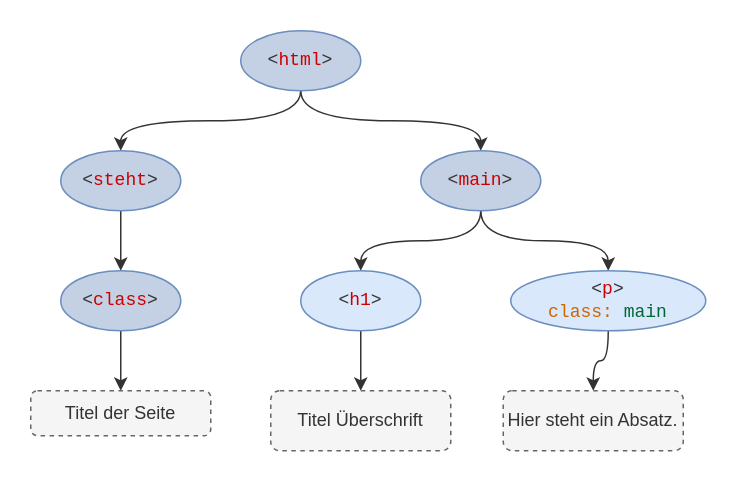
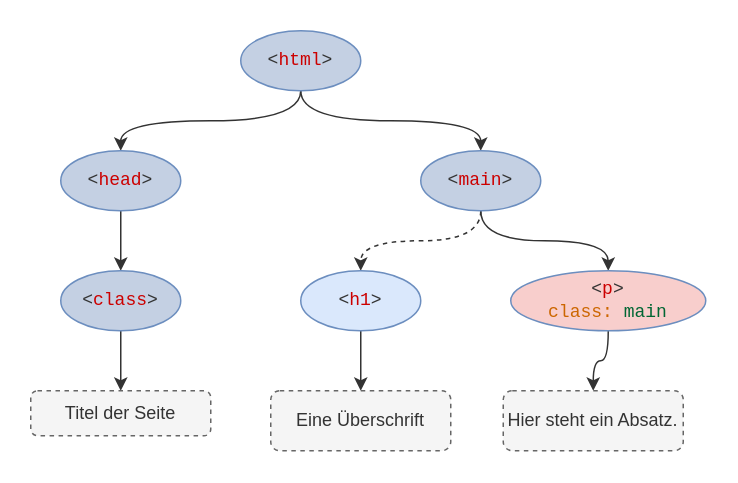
  <mxCell id="0" />
  <mxCell id="1" parent="0" />
  <mxCell id="2" value="" style="rounded=0;orthogonalLoop=1;jettySize=auto;html=1;exitX=0.5;exitY=1;exitDx=0;exitDy=0;edgeStyle=orthogonalEdgeStyle;curved=1;fillColor=#dae8fc;strokeColor=#333333;fontFamily=Courier New;fontStyle=0" parent="1" source="4" target="6" edge="1"><mxGeometry relative="1" as="geometry" /></mxCell>
  <mxCell id="3" value="" style="edgeStyle=orthogonalEdgeStyle;rounded=0;orthogonalLoop=1;jettySize=auto;html=1;exitX=0.5;exitY=1;exitDx=0;exitDy=0;curved=1;fillColor=#dae8fc;strokeColor=#333333;fontFamily=Courier New;fontStyle=0" parent="1" source="4" target="9" edge="1"><mxGeometry relative="1" as="geometry" /></mxCell>
  <mxCell id="4" value="&lt;span&gt;&lt;font color=&quot;#333333&quot;&gt;&amp;lt;&lt;/font&gt;&lt;font color=&quot;#cc0000&quot;&gt;html&lt;/font&gt;&lt;font color=&quot;#333333&quot;&gt;&amp;gt;&lt;/font&gt;&lt;/span&gt;" style="ellipse;whiteSpace=wrap;html=1;fillColor=#C4D0E3;strokeColor=#6c8ebf;fontFamily=Courier New;fontStyle=0" parent="1" vertex="1"><mxGeometry x="160" y="20" width="80" height="40" as="geometry" /></mxCell>
  <mxCell id="5" value="" style="edgeStyle=orthogonalEdgeStyle;rounded=0;orthogonalLoop=1;jettySize=auto;html=1;curved=1;fillColor=#dae8fc;strokeColor=#333333;fontFamily=Courier New;fontStyle=0" parent="1" source="6" target="11" edge="1"><mxGeometry relative="1" as="geometry" /></mxCell>
- <mxCell id="6" value="&lt;span&gt;&lt;font color=&quot;#333333&quot;&gt;&amp;lt;&lt;/font&gt;&lt;font color=&quot;#cc0000&quot;&gt;steht&lt;/font&gt;&lt;font color=&quot;#333333&quot;&gt;&amp;gt;&lt;/font&gt;&lt;/span&gt;" style="ellipse;whiteSpace=wrap;html=1;fillColor=#C4D0E3;strokeColor=#6c8ebf;fontFamily=Courier New;fontStyle=0" parent="1" vertex="1"><mxGeometry x="40" y="100" width="80" height="40" as="geometry" /></mxCell>
- <mxCell id="7" value="" style="edgeStyle=orthogonalEdgeStyle;rounded=0;orthogonalLoop=1;jettySize=auto;html=1;curved=1;fillColor=#dae8fc;strokeColor=#333333;fontFamily=Courier New;fontStyle=0" parent="1" source="9" target="14" edge="1"><mxGeometry relative="1" as="geometry" /></mxCell>
+ <mxCell id="6" value="&lt;span&gt;&lt;font color=&quot;#333333&quot;&gt;&amp;lt;&lt;/font&gt;&lt;font color=&quot;#cc0000&quot;&gt;head&lt;/font&gt;&lt;font color=&quot;#333333&quot;&gt;&amp;gt;&lt;/font&gt;&lt;/span&gt;" style="ellipse;whiteSpace=wrap;html=1;fillColor=#C4D0E3;strokeColor=#6c8ebf;fontFamily=Courier New;fontStyle=0" parent="1" vertex="1"><mxGeometry x="40" y="100" width="80" height="40" as="geometry" /></mxCell>
+ <mxCell id="7" value="" style="edgeStyle=orthogonalEdgeStyle;rounded=0;orthogonalLoop=1;jettySize=auto;html=1;curved=1;fillColor=#dae8fc;strokeColor=#333333;fontFamily=Courier New;fontStyle=0;dashed=1;" parent="1" source="9" target="14" edge="1"><mxGeometry relative="1" as="geometry" /></mxCell>
  <mxCell id="8" value="" style="edgeStyle=orthogonalEdgeStyle;rounded=0;orthogonalLoop=1;jettySize=auto;html=1;curved=1;fillColor=#dae8fc;strokeColor=#333333;fontFamily=Courier New;fontStyle=0" parent="1" source="9" target="16" edge="1"><mxGeometry relative="1" as="geometry" /></mxCell>
  <mxCell id="9" value="&lt;span&gt;&lt;font color=&quot;#333333&quot;&gt;&amp;lt;&lt;/font&gt;&lt;font color=&quot;#cc0000&quot;&gt;main&lt;/font&gt;&lt;font color=&quot;#333333&quot;&gt;&amp;gt;&lt;/font&gt;&lt;/span&gt;" style="ellipse;whiteSpace=wrap;html=1;fillColor=#C4D0E3;strokeColor=#6c8ebf;fontFamily=Courier New;fontStyle=0" parent="1" vertex="1"><mxGeometry x="280" y="100" width="80" height="40" as="geometry" /></mxCell>
  <mxCell id="10" value="" style="edgeStyle=orthogonalEdgeStyle;rounded=0;orthogonalLoop=1;jettySize=auto;html=1;curved=1;strokeColor=#333333;" parent="1" source="11" target="12" edge="1"><mxGeometry relative="1" as="geometry" /></mxCell>
  <mxCell id="11" value="&lt;span&gt;&lt;font color=&quot;#333333&quot;&gt;&amp;lt;&lt;/font&gt;&lt;font color=&quot;#cc0000&quot;&gt;class&lt;/font&gt;&lt;font color=&quot;#333333&quot;&gt;&amp;gt;&lt;/font&gt;&lt;/span&gt;" style="ellipse;whiteSpace=wrap;html=1;fillColor=#C4D0E3;strokeColor=#6C8EBF;fontFamily=Courier New;fontStyle=0" parent="1" vertex="1"><mxGeometry x="40" y="180" width="80" height="40" as="geometry" /></mxCell>
  <mxCell id="12" value="Titel der Seite" style="rounded=1;whiteSpace=wrap;html=1;fillColor=#f5f5f5;fontColor=#333333;strokeColor=#666666;dashed=1;" parent="1" vertex="1"><mxGeometry x="20" y="260" width="120" height="30" as="geometry" /></mxCell>
  <mxCell id="13" value="" style="edgeStyle=orthogonalEdgeStyle;rounded=0;orthogonalLoop=1;jettySize=auto;html=1;curved=1;strokeColor=#333333;" parent="1" source="14" target="17" edge="1"><mxGeometry relative="1" as="geometry" /></mxCell>
  <mxCell id="14" value="&lt;span&gt;&lt;font color=&quot;#333333&quot;&gt;&amp;lt;&lt;/font&gt;&lt;font color=&quot;#cc0000&quot;&gt;h1&lt;/font&gt;&lt;font color=&quot;#333333&quot;&gt;&amp;gt;&lt;/font&gt;&lt;/span&gt;" style="ellipse;whiteSpace=wrap;html=1;fillColor=#dae8fc;strokeColor=#6c8ebf;fontFamily=Courier New;fontStyle=0" parent="1" vertex="1"><mxGeometry x="200" y="180" width="80" height="40" as="geometry" /></mxCell>
  <mxCell id="15" value="" style="edgeStyle=orthogonalEdgeStyle;rounded=0;orthogonalLoop=1;jettySize=auto;html=1;curved=1;strokeColor=#333333;" parent="1" source="16" target="18" edge="1"><mxGeometry relative="1" as="geometry" /></mxCell>
- <mxCell id="16" value="&lt;div&gt;&lt;span&gt;&lt;font color=&quot;#333333&quot;&gt;&amp;lt;&lt;/font&gt;&lt;font color=&quot;#cc0000&quot;&gt;p&lt;/font&gt;&lt;font color=&quot;#333333&quot;&gt;&amp;gt;&lt;/font&gt;&lt;/span&gt;&lt;/div&gt;&lt;div&gt;&lt;font color=&quot;#cc6600&quot;&gt;class:&lt;/font&gt; &lt;font color=&quot;#006633&quot;&gt;main&lt;br&gt;&lt;/font&gt;&lt;/div&gt;" style="ellipse;whiteSpace=wrap;html=1;fillColor=#dae8fc;strokeColor=#6c8ebf;fontFamily=Courier New;fontStyle=0" parent="1" vertex="1"><mxGeometry x="340" y="180" width="130" height="40" as="geometry" /></mxCell>
- <mxCell id="17" value="Titel Überschrift" style="rounded=1;whiteSpace=wrap;html=1;fillColor=#f5f5f5;fontColor=#333333;strokeColor=#666666;dashed=1;" parent="1" vertex="1"><mxGeometry x="180" y="260" width="120" height="40" as="geometry" /></mxCell>
+ <mxCell id="16" value="&lt;div&gt;&lt;span&gt;&lt;font color=&quot;#333333&quot;&gt;&amp;lt;&lt;/font&gt;&lt;font color=&quot;#cc0000&quot;&gt;p&lt;/font&gt;&lt;font color=&quot;#333333&quot;&gt;&amp;gt;&lt;/font&gt;&lt;/span&gt;&lt;/div&gt;&lt;div&gt;&lt;font color=&quot;#cc6600&quot;&gt;class:&lt;/font&gt; &lt;font color=&quot;#006633&quot;&gt;main&lt;br&gt;&lt;/font&gt;&lt;/div&gt;" style="ellipse;whiteSpace=wrap;html=1;fillColor=#f8cecc;strokeColor=#6c8ebf;fontFamily=Courier New;fontStyle=0;" parent="1" vertex="1"><mxGeometry x="340" y="180" width="130" height="40" as="geometry" /></mxCell>
+ <mxCell id="17" value="Eine Überschrift" style="rounded=1;whiteSpace=wrap;html=1;fillColor=#f5f5f5;fontColor=#333333;strokeColor=#666666;dashed=1;" parent="1" vertex="1"><mxGeometry x="180" y="260" width="120" height="40" as="geometry" /></mxCell>
  <mxCell id="18" value="Hier steht ein Absatz." style="rounded=1;whiteSpace=wrap;html=1;fillColor=#f5f5f5;fontColor=#333333;strokeColor=#666666;dashed=1;" parent="1" vertex="1"><mxGeometry x="335" y="260" width="120" height="40" as="geometry" /></mxCell>
